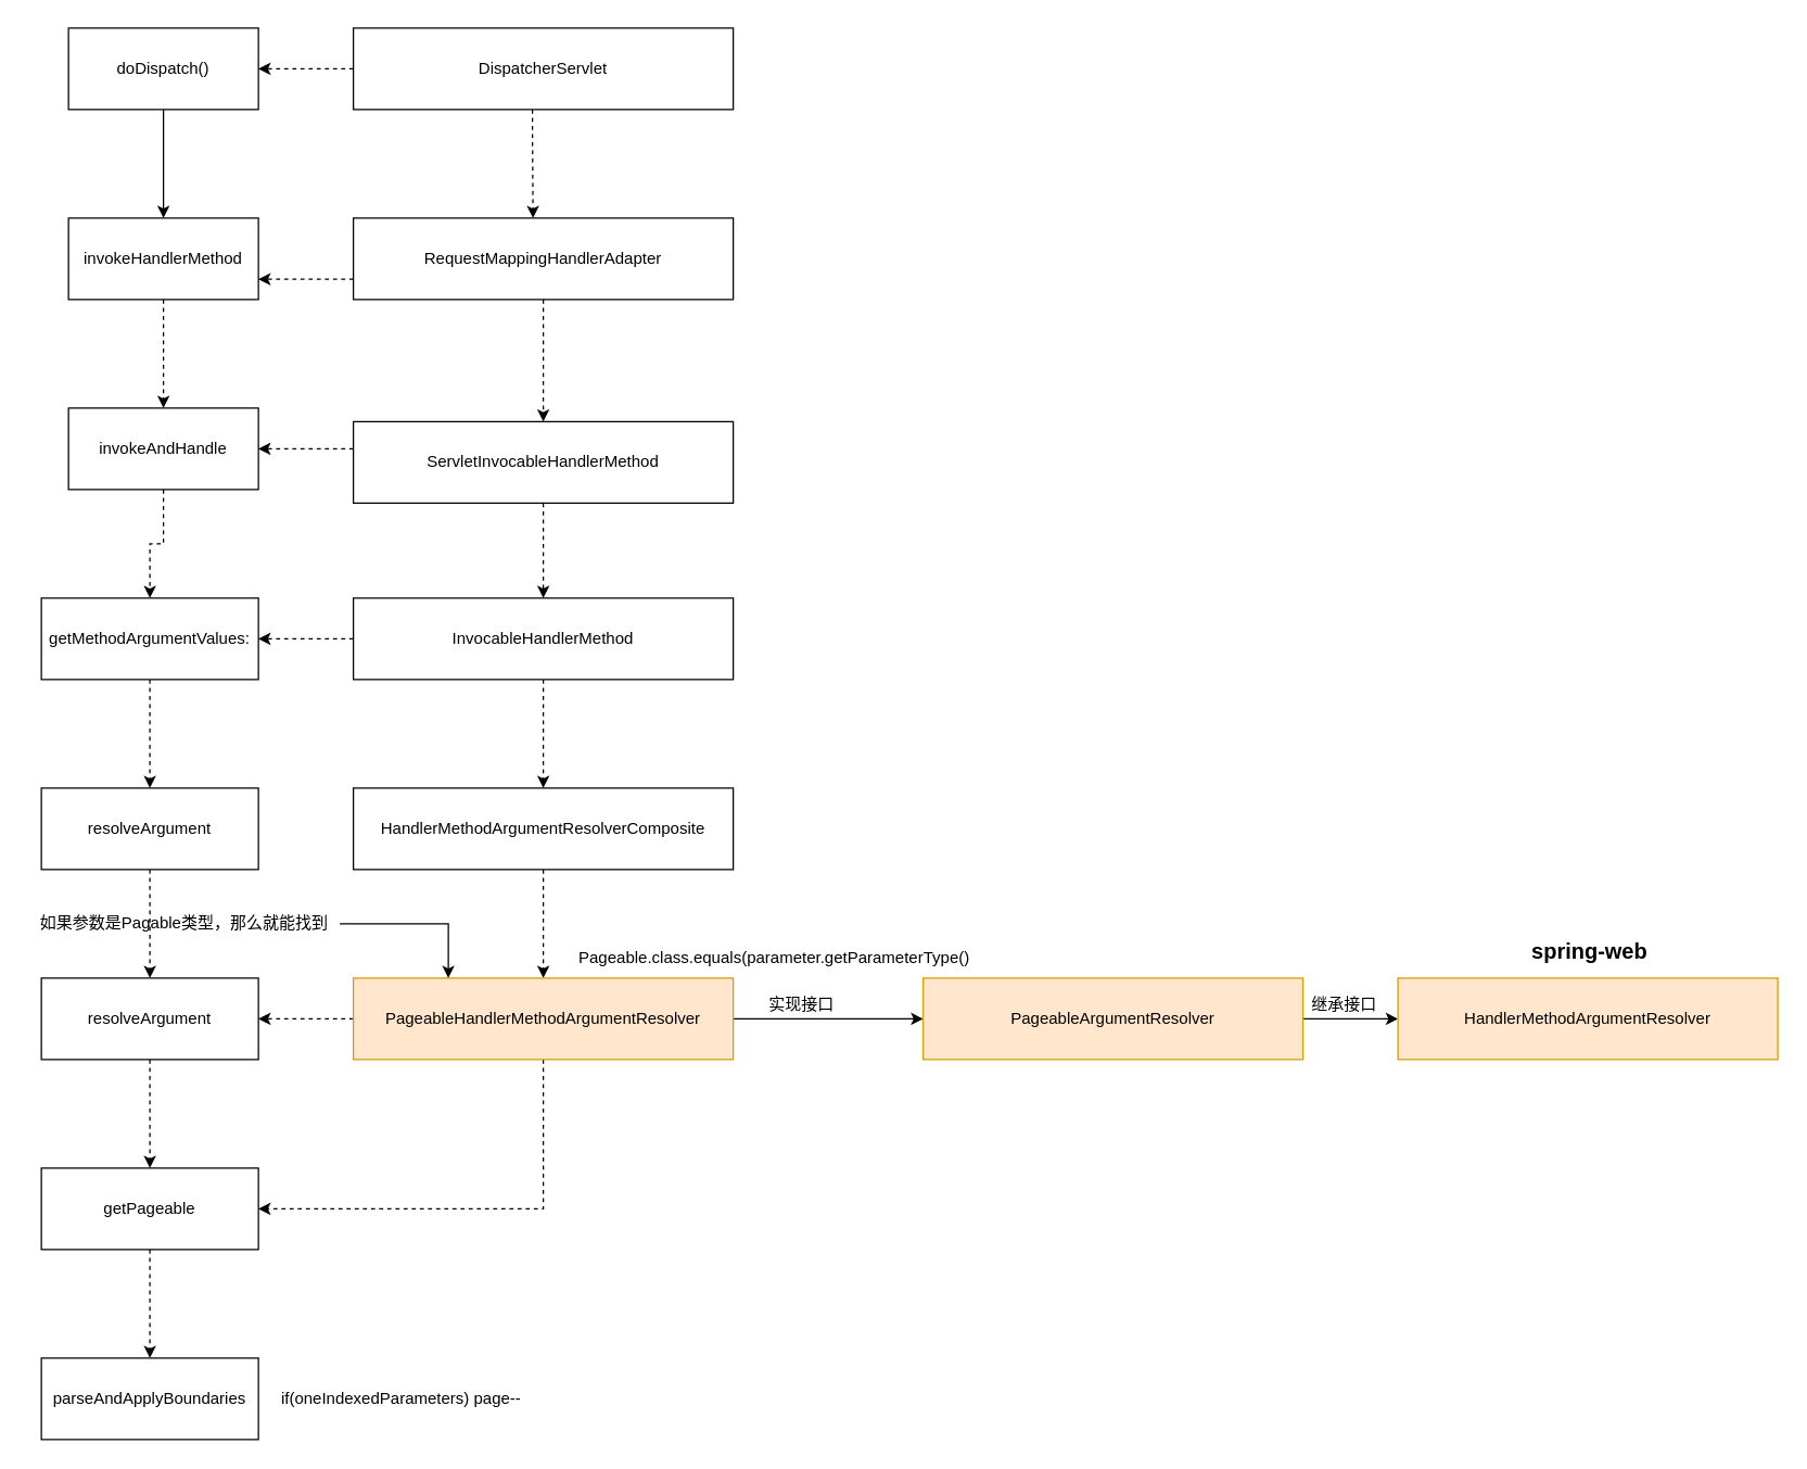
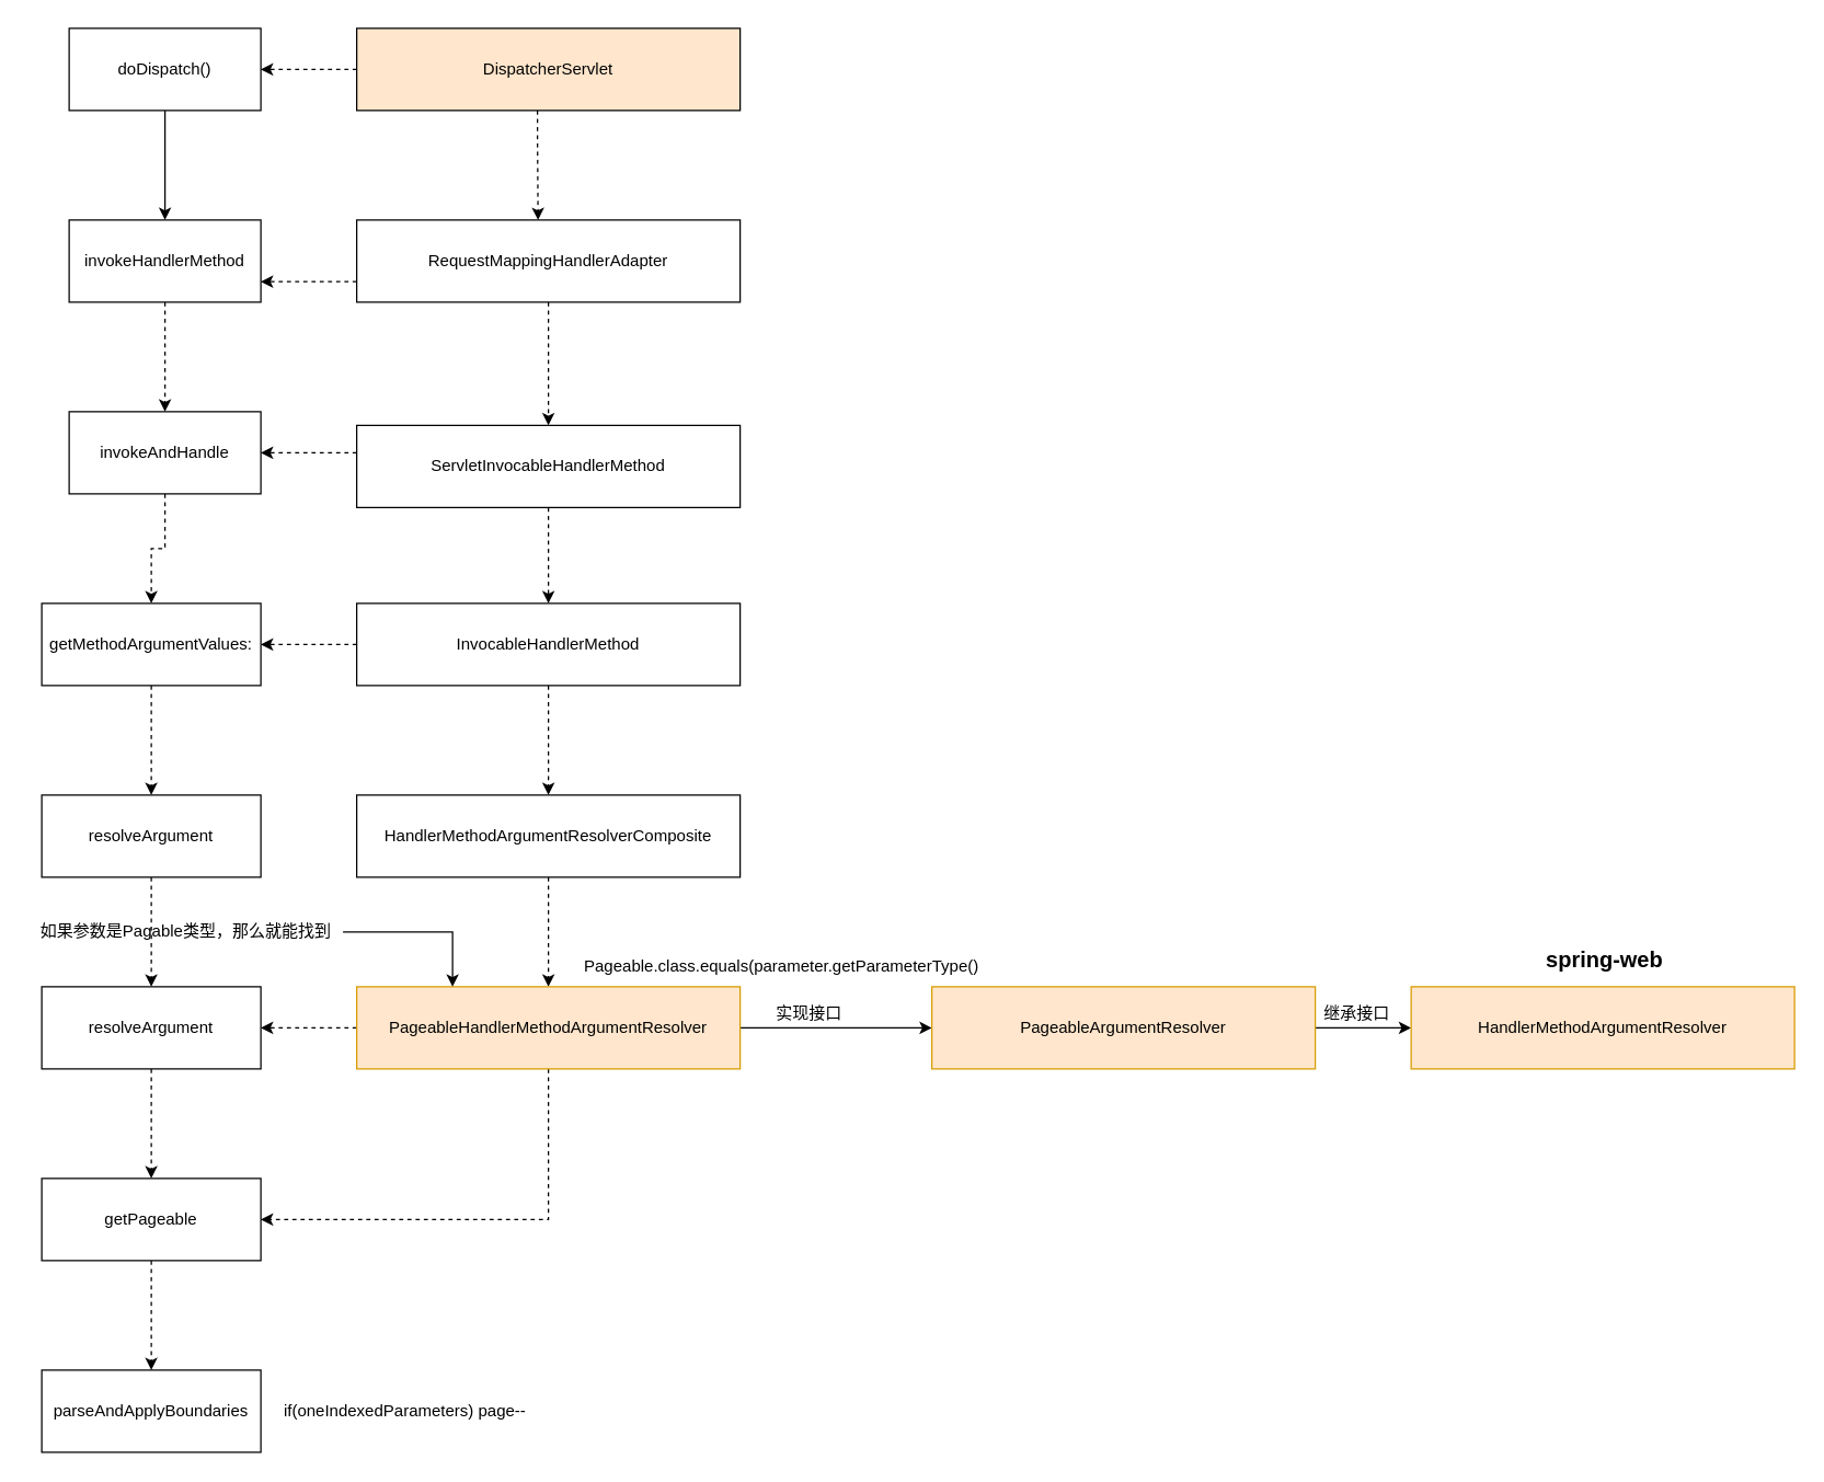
  <mxCell id="0" />
  <mxCell id="1" parent="0" />
  <mxCell id="2" value="" style="edgeStyle=orthogonalEdgeStyle;rounded=0;orthogonalLoop=1;jettySize=auto;html=1;" edge="1" parent="1" source="3" target="5"><mxGeometry relative="1" as="geometry" /></mxCell>
  <mxCell id="3" value="doDispatch()" style="rounded=0;whiteSpace=wrap;html=1;" vertex="1" parent="1"><mxGeometry x="50" y="20" width="140" height="60" as="geometry" /></mxCell>
  <mxCell id="4" value="" style="edgeStyle=orthogonalEdgeStyle;rounded=0;orthogonalLoop=1;jettySize=auto;html=1;dashed=1;" edge="1" parent="1" source="5" target="13"><mxGeometry relative="1" as="geometry" /></mxCell>
  <mxCell id="5" value="invokeHandlerMethod" style="rounded=0;whiteSpace=wrap;html=1;" vertex="1" parent="1"><mxGeometry x="50" y="160" width="140" height="60" as="geometry" /></mxCell>
  <mxCell id="6" style="edgeStyle=orthogonalEdgeStyle;rounded=0;orthogonalLoop=1;jettySize=auto;html=1;entryX=1;entryY=0.5;entryDx=0;entryDy=0;exitX=0;exitY=0.5;exitDx=0;exitDy=0;dashed=1;" edge="1" parent="1" source="8" target="3"><mxGeometry relative="1" as="geometry" /></mxCell>
  <mxCell id="7" style="edgeStyle=orthogonalEdgeStyle;rounded=0;orthogonalLoop=1;jettySize=auto;html=1;entryX=0.473;entryY=0;entryDx=0;entryDy=0;dashed=1;entryPerimeter=0;" edge="1" parent="1" source="8" target="11"><mxGeometry relative="1" as="geometry"><Array as="points"><mxPoint x="392" y="100" /><mxPoint x="392" y="100" /></Array></mxGeometry></mxCell>
- <mxCell id="8" value="DispatcherServlet" style="rounded=0;whiteSpace=wrap;html=1;" vertex="1" parent="1"><mxGeometry x="260" y="20" width="280" height="60" as="geometry" /></mxCell>
+ <mxCell id="8" value="DispatcherServlet" style="rounded=0;whiteSpace=wrap;html=1;fillColor=#ffe6cc;" vertex="1" parent="1"><mxGeometry x="260" y="20" width="280" height="60" as="geometry" /></mxCell>
  <mxCell id="9" style="edgeStyle=orthogonalEdgeStyle;rounded=0;orthogonalLoop=1;jettySize=auto;html=1;entryX=1;entryY=0.75;entryDx=0;entryDy=0;dashed=1;exitX=0;exitY=0.75;exitDx=0;exitDy=0;" edge="1" parent="1" source="11" target="5"><mxGeometry relative="1" as="geometry"><mxPoint x="270" y="260" as="sourcePoint" /><Array as="points" /></mxGeometry></mxCell>
  <mxCell id="10" value="" style="edgeStyle=orthogonalEdgeStyle;rounded=0;orthogonalLoop=1;jettySize=auto;html=1;dashed=1;" edge="1" parent="1" source="11" target="16"><mxGeometry relative="1" as="geometry" /></mxCell>
  <mxCell id="11" value="RequestMappingHandlerAdapter" style="rounded=0;whiteSpace=wrap;html=1;" vertex="1" parent="1"><mxGeometry x="260" y="160" width="280" height="60" as="geometry" /></mxCell>
  <mxCell id="12" value="" style="edgeStyle=orthogonalEdgeStyle;rounded=0;orthogonalLoop=1;jettySize=auto;html=1;dashed=1;" edge="1" parent="1" source="13" target="18"><mxGeometry relative="1" as="geometry" /></mxCell>
  <mxCell id="13" value="invokeAndHandle" style="rounded=0;whiteSpace=wrap;html=1;" vertex="1" parent="1"><mxGeometry x="50" y="300" width="140" height="60" as="geometry" /></mxCell>
  <mxCell id="14" style="edgeStyle=orthogonalEdgeStyle;rounded=0;orthogonalLoop=1;jettySize=auto;html=1;entryX=1;entryY=0.5;entryDx=0;entryDy=0;dashed=1;entryPerimeter=0;" edge="1" parent="1" source="16" target="13"><mxGeometry relative="1" as="geometry"><Array as="points"><mxPoint x="240" y="330" /><mxPoint x="240" y="330" /></Array></mxGeometry></mxCell>
  <mxCell id="15" value="" style="edgeStyle=orthogonalEdgeStyle;rounded=0;orthogonalLoop=1;jettySize=auto;html=1;dashed=1;" edge="1" parent="1" source="16" target="21"><mxGeometry relative="1" as="geometry" /></mxCell>
  <mxCell id="16" value="ServletInvocableHandlerMethod" style="rounded=0;whiteSpace=wrap;html=1;" vertex="1" parent="1"><mxGeometry x="260" y="310" width="280" height="60" as="geometry" /></mxCell>
  <mxCell id="17" value="" style="edgeStyle=orthogonalEdgeStyle;rounded=0;orthogonalLoop=1;jettySize=auto;html=1;dashed=1;" edge="1" parent="1" source="18" target="23"><mxGeometry relative="1" as="geometry" /></mxCell>
  <mxCell id="18" value="getMethodArgumentValues:" style="rounded=0;whiteSpace=wrap;html=1;" vertex="1" parent="1"><mxGeometry x="30" y="440" width="160" height="60" as="geometry" /></mxCell>
  <mxCell id="19" style="edgeStyle=orthogonalEdgeStyle;rounded=0;orthogonalLoop=1;jettySize=auto;html=1;entryX=1;entryY=0.5;entryDx=0;entryDy=0;dashed=1;" edge="1" parent="1" source="21" target="18"><mxGeometry relative="1" as="geometry" /></mxCell>
  <mxCell id="20" value="" style="edgeStyle=orthogonalEdgeStyle;rounded=0;orthogonalLoop=1;jettySize=auto;html=1;dashed=1;" edge="1" parent="1" source="21" target="25"><mxGeometry relative="1" as="geometry" /></mxCell>
  <mxCell id="21" value="InvocableHandlerMethod" style="rounded=0;whiteSpace=wrap;html=1;" vertex="1" parent="1"><mxGeometry x="260" y="440" width="280" height="60" as="geometry" /></mxCell>
  <mxCell id="22" value="" style="edgeStyle=orthogonalEdgeStyle;rounded=0;orthogonalLoop=1;jettySize=auto;html=1;dashed=1;" edge="1" parent="1" source="23" target="27"><mxGeometry relative="1" as="geometry" /></mxCell>
  <mxCell id="23" value="resolveArgument" style="rounded=0;whiteSpace=wrap;html=1;" vertex="1" parent="1"><mxGeometry x="30" y="580" width="160" height="60" as="geometry" /></mxCell>
  <mxCell id="24" value="" style="edgeStyle=orthogonalEdgeStyle;rounded=0;orthogonalLoop=1;jettySize=auto;html=1;dashed=1;" edge="1" parent="1" source="25" target="31"><mxGeometry relative="1" as="geometry" /></mxCell>
  <mxCell id="25" value="HandlerMethodArgumentResolverComposite" style="rounded=0;whiteSpace=wrap;html=1;" vertex="1" parent="1"><mxGeometry x="260" y="580" width="280" height="60" as="geometry" /></mxCell>
  <mxCell id="26" value="" style="edgeStyle=orthogonalEdgeStyle;rounded=0;orthogonalLoop=1;jettySize=auto;html=1;dashed=1;" edge="1" parent="1" source="27" target="36"><mxGeometry relative="1" as="geometry" /></mxCell>
  <mxCell id="27" value="resolveArgument" style="rounded=0;whiteSpace=wrap;html=1;" vertex="1" parent="1"><mxGeometry x="30" y="720" width="160" height="60" as="geometry" /></mxCell>
  <mxCell id="28" value="" style="edgeStyle=orthogonalEdgeStyle;rounded=0;orthogonalLoop=1;jettySize=auto;html=1;dashed=1;" edge="1" parent="1" source="31" target="27"><mxGeometry relative="1" as="geometry" /></mxCell>
  <mxCell id="29" style="edgeStyle=orthogonalEdgeStyle;rounded=0;orthogonalLoop=1;jettySize=auto;html=1;exitX=0.5;exitY=1;exitDx=0;exitDy=0;entryX=1;entryY=0.5;entryDx=0;entryDy=0;dashed=1;" edge="1" parent="1" source="31" target="36"><mxGeometry relative="1" as="geometry" /></mxCell>
  <mxCell id="30" style="edgeStyle=orthogonalEdgeStyle;rounded=0;orthogonalLoop=1;jettySize=auto;html=1;entryX=0;entryY=0.5;entryDx=0;entryDy=0;" edge="1" parent="1" source="31" target="40"><mxGeometry relative="1" as="geometry" /></mxCell>
  <mxCell id="31" value="PageableHandlerMethodArgumentResolver" style="rounded=0;whiteSpace=wrap;html=1;fillColor=#ffe6cc;strokeColor=#d79b00;" vertex="1" parent="1"><mxGeometry x="260" y="720" width="280" height="60" as="geometry" /></mxCell>
  <mxCell id="32" value="Pageable.class.equals(parameter.getParameterType()" style="text;html=1;align=center;verticalAlign=middle;resizable=0;points=[];autosize=1;strokeColor=none;" vertex="1" parent="1"><mxGeometry x="420" y="695" width="300" height="20" as="geometry" /></mxCell>
  <mxCell id="33" style="edgeStyle=orthogonalEdgeStyle;rounded=0;orthogonalLoop=1;jettySize=auto;html=1;entryX=0.25;entryY=0;entryDx=0;entryDy=0;fontSize=16;" edge="1" parent="1" source="34" target="31"><mxGeometry relative="1" as="geometry" /></mxCell>
  <mxCell id="34" value="如果参数是Pagable类型，那么就能找到" style="text;html=1;align=center;verticalAlign=middle;resizable=0;points=[];autosize=1;strokeColor=none;" vertex="1" parent="1"><mxGeometry y="670" width="230" height="20" as="geometry" x="20" /></mxCell>
  <mxCell id="35" value="" style="edgeStyle=orthogonalEdgeStyle;rounded=0;orthogonalLoop=1;jettySize=auto;html=1;dashed=1;" edge="1" parent="1" source="36" target="37"><mxGeometry relative="1" as="geometry" /></mxCell>
  <mxCell id="36" value="getPageable" style="rounded=0;whiteSpace=wrap;html=1;" vertex="1" parent="1"><mxGeometry x="30" y="860" width="160" height="60" as="geometry" /></mxCell>
  <mxCell id="37" value="parseAndApplyBoundaries" style="rounded=0;whiteSpace=wrap;html=1;" vertex="1" parent="1"><mxGeometry x="30" y="1000" width="160" height="60" as="geometry" /></mxCell>
  <mxCell id="38" value="if(oneIndexedParameters) page--" style="text;html=1;align=center;verticalAlign=middle;resizable=0;points=[];autosize=1;strokeColor=none;" vertex="1" parent="1"><mxGeometry x="200" y="1020" width="190" height="20" as="geometry" /></mxCell>
  <mxCell id="39" value="" style="edgeStyle=orthogonalEdgeStyle;rounded=0;orthogonalLoop=1;jettySize=auto;html=1;" edge="1" parent="1" source="40" target="42"><mxGeometry relative="1" as="geometry" /></mxCell>
  <mxCell id="40" value="PageableArgumentResolver" style="rounded=0;whiteSpace=wrap;html=1;fillColor=#ffe6cc;strokeColor=#d79b00;" vertex="1" parent="1"><mxGeometry x="680" y="720" width="280" height="60" as="geometry" /></mxCell>
  <mxCell id="41" value="实现接口" style="text;html=1;align=center;verticalAlign=middle;resizable=0;points=[];autosize=1;strokeColor=none;" vertex="1" parent="1"><mxGeometry x="560" y="730" width="60" height="20" as="geometry" /></mxCell>
  <mxCell id="42" value="HandlerMethodArgumentResolver" style="rounded=0;whiteSpace=wrap;html=1;fillColor=#ffe6cc;strokeColor=#d79b00;" vertex="1" parent="1"><mxGeometry x="1030" y="720" width="280" height="60" as="geometry" /></mxCell>
  <mxCell id="43" value="继承接口" style="text;html=1;align=center;verticalAlign=middle;resizable=0;points=[];autosize=1;strokeColor=none;" vertex="1" parent="1"><mxGeometry x="960" y="730" width="60" height="20" as="geometry" /></mxCell>
  <mxCell id="44" value="spring-web" style="text;html=1;align=center;verticalAlign=middle;resizable=0;points=[];autosize=1;strokeColor=none;fontSize=16;fontStyle=1" vertex="1" parent="1"><mxGeometry x="1121" y="690" width="100" height="20" as="geometry" /></mxCell>
